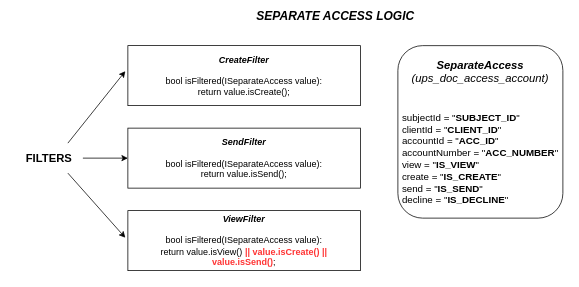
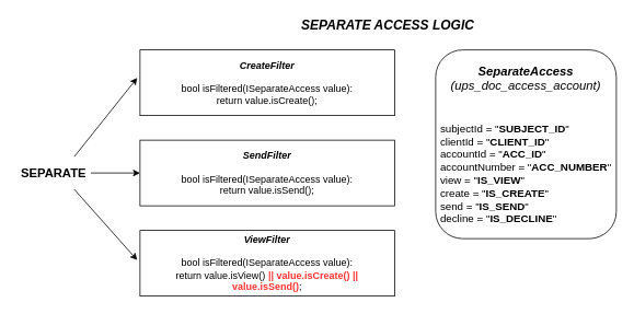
  <mxCell id="0" />
  <mxCell id="1" parent="0" />
  <mxCell id="2" value="&lt;div&gt;&lt;i&gt;&lt;b&gt;CreateFilter&lt;/b&gt;&lt;/i&gt;&lt;/div&gt;&lt;div&gt;&lt;br&gt;&lt;/div&gt;&lt;div&gt;bool isFiltered(ISeparateAccess value): &lt;br&gt;&lt;/div&gt;&lt;div&gt;return value.isCreate();&lt;br&gt;&lt;/div&gt;" style="rounded=0;whiteSpace=wrap;html=1;" vertex="1" parent="1"><mxGeometry x="170" y="60" width="310" height="80" as="geometry" /></mxCell>
- <mxCell id="3" value="&lt;font style=&quot;font-size: 16px&quot;&gt;&lt;i&gt;&lt;b&gt;SEPARATE ACCESS LOGIC&lt;/b&gt;&lt;/i&gt;&lt;/font&gt; " style="text;html=1;strokeColor=none;fillColor=none;align=center;verticalAlign=middle;whiteSpace=wrap;rounded=0;" vertex="1" parent="1"><mxGeometry x="319" y="10" width="256" height="20" as="geometry" /></mxCell>
- <mxCell id="4" value="&lt;font style=&quot;font-size: 15px&quot;&gt;&lt;b&gt;FILTERS&lt;/b&gt;&lt;/font&gt;" style="text;html=1;strokeColor=none;fillColor=none;align=center;verticalAlign=middle;whiteSpace=wrap;rounded=0;" vertex="1" parent="1"><mxGeometry y="200" width="90" height="20" as="geometry" x="20" /></mxCell>
+ <mxCell id="3" value="&lt;font style=&quot;font-size: 16px&quot;&gt;&lt;i&gt;&lt;b&gt;SEPARATE ACCESS LOGIC&lt;/b&gt;&lt;/i&gt;&lt;/font&gt; " style="text;html=1;strokeColor=none;fillColor=none;align=center;verticalAlign=middle;whiteSpace=wrap;rounded=0;" vertex="1" parent="1"><mxGeometry x="344" y="20" width="256" height="20" as="geometry" /></mxCell>
+ <mxCell id="4" value="&lt;font style=&quot;font-size: 15px&quot;&gt;&lt;b&gt;SEPARATE&lt;/b&gt;&lt;/font&gt;" style="text;html=1;strokeColor=none;fillColor=none;align=center;verticalAlign=middle;whiteSpace=wrap;rounded=0;" vertex="1" parent="1"><mxGeometry y="200" width="90" height="20" as="geometry" x="20" /></mxCell>
  <mxCell id="5" value="&lt;div&gt;&lt;i&gt;&lt;b&gt;SendFilter&lt;/b&gt;&lt;/i&gt;&lt;/div&gt;&lt;div&gt;&lt;br&gt;&lt;/div&gt;&lt;div&gt;bool isFiltered(ISeparateAccess value): &lt;br&gt;&lt;/div&gt;&lt;div&gt;return value.isSend();&lt;br&gt;&lt;/div&gt;" style="rounded=0;whiteSpace=wrap;html=1;" vertex="1" parent="1"><mxGeometry x="170" y="170" width="310" height="80" as="geometry" /></mxCell>
  <mxCell id="6" value="&lt;div&gt;&lt;b&gt;&lt;i&gt;ViewFilter&lt;/i&gt;&lt;/b&gt;&lt;/div&gt;&lt;div&gt;&lt;br&gt;&lt;/div&gt;&lt;div&gt;bool isFiltered(ISeparateAccess value): &lt;br&gt;&lt;/div&gt;&lt;div&gt;return value.isView() &lt;font color=&quot;#FF3333&quot;&gt;&lt;b&gt;|| value.isCreate() || value.isSend()&lt;/b&gt;&lt;/font&gt;;&lt;br&gt;&lt;/div&gt;" style="rounded=0;whiteSpace=wrap;html=1;" vertex="1" parent="1"><mxGeometry x="170" y="280" width="310" height="80" as="geometry" /></mxCell>
  <mxCell id="7" value="&lt;div&gt;&lt;font size=&quot;1&quot;&gt;&lt;i&gt;&lt;b style=&quot;font-size: 15px&quot;&gt;SeparateAccess&lt;/b&gt;&lt;/i&gt;&lt;/font&gt;&lt;/div&gt;&lt;div&gt;&lt;font size=&quot;1&quot;&gt;&lt;i&gt;&lt;span style=&quot;font-size: 15px&quot;&gt;(ups_doc_access_account)&lt;/span&gt;&lt;b style=&quot;font-size: 15px&quot;&gt;&lt;br&gt;&lt;/b&gt;&lt;/i&gt;&lt;/font&gt;&lt;/div&gt;&lt;div&gt;&lt;font size=&quot;1&quot;&gt;&lt;i&gt;&lt;b style=&quot;font-size: 15px&quot;&gt;&lt;br&gt;&lt;/b&gt;&lt;/i&gt;&lt;/font&gt;&lt;/div&gt;&lt;div&gt;&lt;font size=&quot;1&quot;&gt;&lt;i&gt;&lt;b style=&quot;font-size: 15px&quot;&gt;&lt;br&gt;&lt;/b&gt;&lt;/i&gt;&lt;/font&gt;&lt;/div&gt;&lt;div style=&quot;font-size: 13px&quot; align=&quot;left&quot;&gt;&lt;font style=&quot;font-size: 13px&quot;&gt;subjectId = &quot;&lt;b&gt;SUBJECT_ID&lt;/b&gt;&quot;&lt;/font&gt;&lt;/div&gt;&lt;div style=&quot;font-size: 13px&quot; align=&quot;left&quot;&gt;&lt;font style=&quot;font-size: 13px&quot;&gt;clientId = &quot;&lt;b&gt;CLIENT_ID&lt;/b&gt;&quot;&lt;/font&gt;&lt;/div&gt;&lt;div style=&quot;font-size: 13px&quot; align=&quot;left&quot;&gt;&lt;font style=&quot;font-size: 13px&quot;&gt;accountId = &quot;&lt;b&gt;ACC_ID&lt;/b&gt;&quot;&lt;/font&gt;&lt;/div&gt;&lt;div style=&quot;font-size: 13px&quot; align=&quot;left&quot;&gt;&lt;font style=&quot;font-size: 13px&quot;&gt;accountNumber = &quot;&lt;b&gt;ACC_NUMBER&lt;/b&gt;&quot;&lt;/font&gt;&lt;/div&gt;&lt;div style=&quot;font-size: 13px&quot; align=&quot;left&quot;&gt;&lt;font style=&quot;font-size: 13px&quot;&gt;view = &quot;&lt;b&gt;IS_VIEW&lt;/b&gt;&quot;&lt;/font&gt;&lt;/div&gt;&lt;div style=&quot;font-size: 13px&quot; align=&quot;left&quot;&gt;&lt;font style=&quot;font-size: 13px&quot;&gt;create = &quot;&lt;b&gt;IS_CREATE&lt;/b&gt;&quot;&lt;/font&gt;&lt;/div&gt;&lt;div style=&quot;font-size: 13px&quot; align=&quot;left&quot;&gt;&lt;font style=&quot;font-size: 13px&quot;&gt;send = &quot;&lt;b&gt;IS_SEND&lt;/b&gt;&quot;&lt;/font&gt;&lt;/div&gt;&lt;div style=&quot;font-size: 13px&quot; align=&quot;left&quot;&gt;&lt;font style=&quot;font-size: 13px&quot;&gt;decline = &quot;&lt;b&gt;IS_DECLINE&lt;/b&gt;&quot;&lt;/font&gt;&lt;br&gt;&lt;/div&gt;" style="rounded=1;whiteSpace=wrap;html=1;" vertex="1" parent="1"><mxGeometry x="530" y="60" width="220" height="230" as="geometry" /></mxCell>
  <mxCell id="8" value="" style="endArrow=classic;html=1;entryX=-0.011;entryY=0.426;entryDx=0;entryDy=0;entryPerimeter=0;" edge="1" parent="1" target="2"><mxGeometry width="50" height="50" relative="1" as="geometry"><mxPoint x="90" y="190" as="sourcePoint" /><mxPoint x="320" y="170" as="targetPoint" /></mxGeometry></mxCell>
  <mxCell id="9" value="" style="endArrow=classic;html=1;exitX=1;exitY=0.5;exitDx=0;exitDy=0;entryX=0;entryY=0.5;entryDx=0;entryDy=0;" edge="1" parent="1" source="4" target="5"><mxGeometry width="50" height="50" relative="1" as="geometry"><mxPoint x="100" y="200" as="sourcePoint" /><mxPoint x="170" y="200" as="targetPoint" /></mxGeometry></mxCell>
  <mxCell id="10" value="" style="endArrow=classic;html=1;entryX=-0.011;entryY=0.452;entryDx=0;entryDy=0;entryPerimeter=0;" edge="1" parent="1" target="6"><mxGeometry width="50" height="50" relative="1" as="geometry"><mxPoint x="90" y="230" as="sourcePoint" /><mxPoint x="186.59" y="114.08" as="targetPoint" /></mxGeometry></mxCell>
